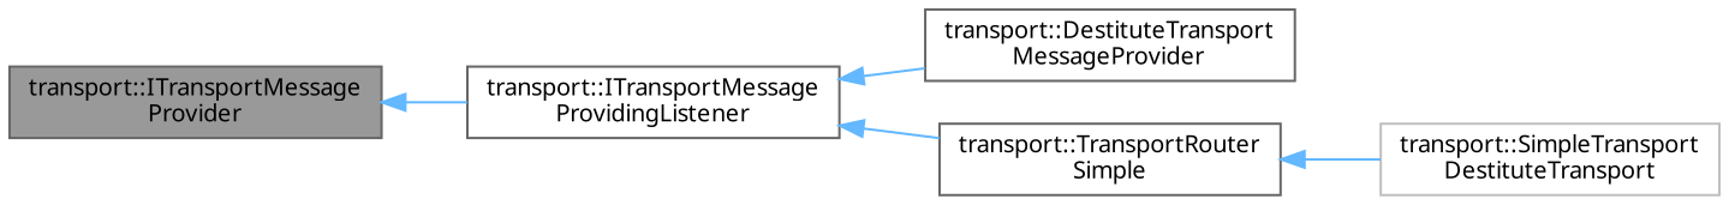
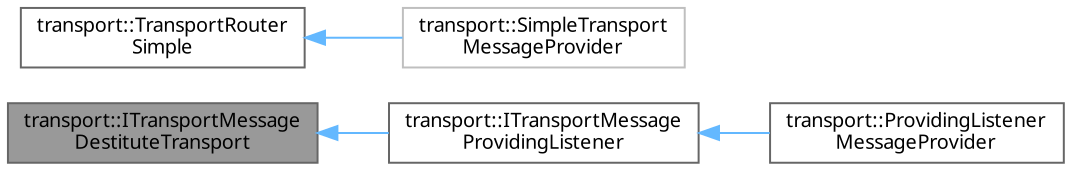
  digraph {
    fontname="Noto Sans"
    rankdir=LR
    node [color=gray40 fillcolor=white fontname="Noto Sans" fontsize=10 shape=box style=filled]
    edge [color=steelblue1 dir=back fontname="Noto Sans" fontsize=10 labelfontname=Helvetica labelfontsize=10 style=solid]
-   n1 [fillcolor=grey60 fontcolor=black height=0.2 label="transport::ITransportMessage\lProvider" width=0.4]
+   n1 [fillcolor=grey60 fontcolor=black height=0.2 label="transport::ITransportMessage\lDestituteTransport" width=0.4]
    n2 [height=0.2 label="transport::ITransportMessage\lProvidingListener" width=0.4]
-   n3 [height=0.2 label="transport::DestituteTransport\lMessageProvider" width=0.4]
+   n3 [height=0.2 label="transport::ProvidingListener\lMessageProvider" width=0.4]
    n4 [height=0.2 label="transport::TransportRouter\lSimple" width=0.4]
-   n5 [color=grey75 height=0.2 label="transport::SimpleTransport\lDestituteTransport" width=0.4]
+   n5 [color=grey75 height=0.2 label="transport::SimpleTransport\lMessageProvider" width=0.4]
    n1 -> n2
    n2 -> n3
-   n2 -> n4
    n4 -> n5
  }
